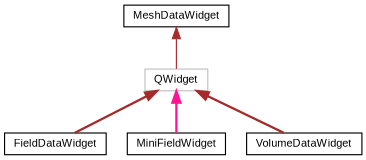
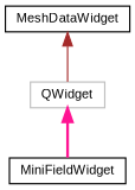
  digraph {
    fontname="Liberation Sans"
    rankdir=TB
    node [color=black fillcolor=white fontname="Liberation Sans" fontsize=10 shape=record style=filled]
    edge [color=brown dir=back fontname="Liberation Sans" fontsize=10 labelfontname=Helvetica labelfontsize=10 style=bold]
    n1 [color=grey75 height=0.2 label=QWidget width=0.4]
-   n2 [height=0.2 label=FieldDataWidget width=0.4]
    n3 [height=0.2 label=MiniFieldWidget width=0.4]
-   n4 [height=0.2 label=VolumeDataWidget width=0.4]
    n5 [height=0.2 label=MeshDataWidget width=0.4]
-   n1 -> n2
    n1 -> n3 [color=deeppink]
-   n1 -> n4
    n5 -> n1 [style=solid]
  }
